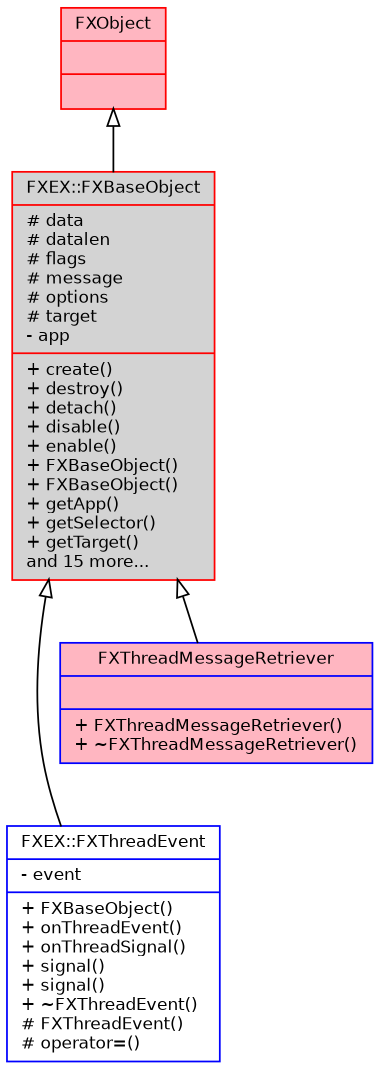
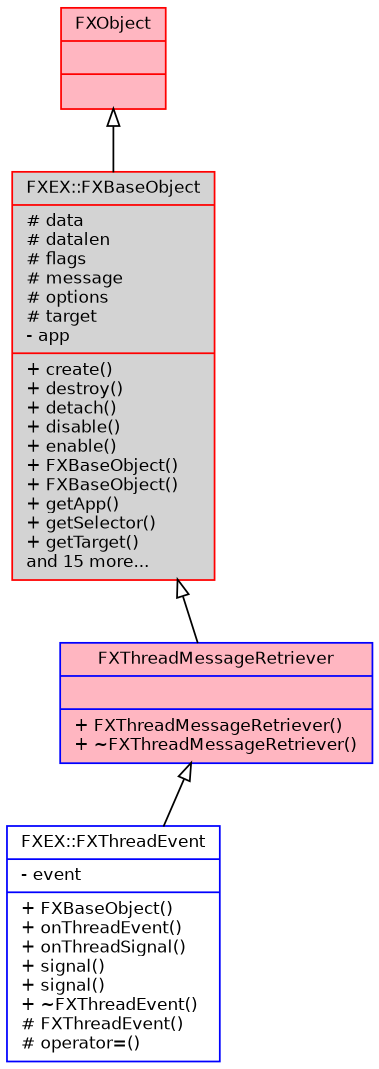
  digraph {
    node [color=red fillcolor=lightpink fontname=Helvetica fontsize=10 shape=record style=filled]
    edge [arrowtail=onormal color=black dir=back fontname=Helvetica fontsize=10 labelfontname=Helvetica labelfontsize=10 style=solid]
    n1 [fillcolor=lightgrey fontcolor=black height=0.2 label="{FXEX::FXBaseObject\n|# data\l# datalen\l# flags\l# message\l# options\l# target\l- app\l|+ create()\l+ destroy()\l+ detach()\l+ disable()\l+ enable()\l+ FXBaseObject()\l+ FXBaseObject()\l+ getApp()\l+ getSelector()\l+ getTarget()\land 15 more...\l}" width=0.4]
    n2 [color=blue fillcolor=white height=0.2 label="{FXEX::FXThreadEvent\n|- event\l|+ FXBaseObject()\l+ onThreadEvent()\l+ onThreadSignal()\l+ signal()\l+ signal()\l+ ~FXThreadEvent()\l# FXThreadEvent()\l# operator=()\l}" width=0.4]
    n3 [color=blue height=0.2 label="{FXThreadMessageRetriever\n||+ FXThreadMessageRetriever()\l+ ~FXThreadMessageRetriever()\l}" width=0.4]
    n4 [height=0.2 label="{FXObject\n||}" width=0.4]
-   n1 -> n2
+   n3 -> n2
    n1 -> n3
    n4 -> n1
  }
